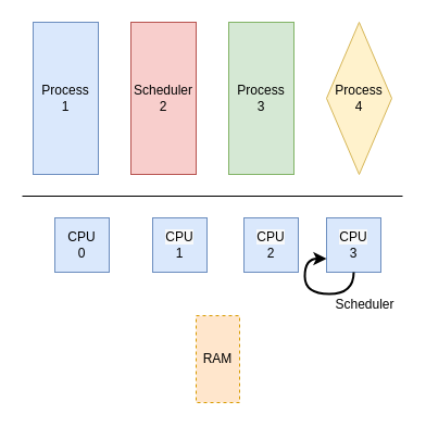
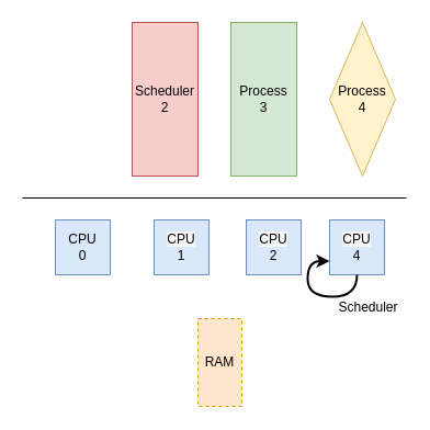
  <mxCell id="0" />
  <mxCell id="1" parent="0" />
- <mxCell id="2" value="Process&lt;br&gt;1" style="rounded=0;whiteSpace=wrap;html=1;fillColor=#dae8fc;strokeColor=#6c8ebf;" vertex="1" parent="1"><mxGeometry x="30" y="20" width="60" height="140" as="geometry" /></mxCell>
  <mxCell id="3" value="Scheduler&lt;br&gt;2" style="rounded=0;whiteSpace=wrap;html=1;fillColor=#f8cecc;strokeColor=#b85450;" vertex="1" parent="1"><mxGeometry x="120" y="20" width="60" height="140" as="geometry" /></mxCell>
  <mxCell id="4" value="Process&lt;br&gt;3" style="rounded=0;whiteSpace=wrap;html=1;fillColor=#d5e8d4;strokeColor=#82b366;" vertex="1" parent="1"><mxGeometry x="210" y="20" width="60" height="140" as="geometry" /></mxCell>
  <mxCell id="5" value="Process&lt;br&gt;4" style="rhombus;whiteSpace=wrap;html=1;fillColor=#fff2cc;strokeColor=#d6b656;" vertex="1" parent="1"><mxGeometry x="300" y="20" width="60" height="140" as="geometry" /></mxCell>
  <mxCell id="6" value="" style="endArrow=none;html=1;" edge="1" parent="1"><mxGeometry width="50" height="50" relative="1" as="geometry"><mxPoint x="20" y="180" as="sourcePoint" /><mxPoint x="370" y="180" as="targetPoint" /></mxGeometry></mxCell>
  <mxCell id="7" value="CPU&lt;br&gt;0" style="rounded=0;whiteSpace=wrap;html=1;fillColor=#dae8fc;strokeColor=#6c8ebf;" vertex="1" parent="1"><mxGeometry x="50" y="200" width="50" height="50" as="geometry" /></mxCell>
  <mxCell id="8" value="&lt;span style=&quot;color: rgb(0 , 0 , 0) ; font-family: &amp;#34;helvetica&amp;#34; ; font-size: 12px ; font-style: normal ; font-weight: 400 ; letter-spacing: normal ; text-align: center ; text-indent: 0px ; text-transform: none ; word-spacing: 0px ; background-color: rgb(248 , 249 , 250) ; display: inline ; float: none&quot;&gt;CPU&lt;/span&gt;&lt;br style=&quot;color: rgb(0 , 0 , 0) ; font-family: &amp;#34;helvetica&amp;#34; ; font-size: 12px ; font-style: normal ; font-weight: 400 ; letter-spacing: normal ; text-align: center ; text-indent: 0px ; text-transform: none ; word-spacing: 0px ; background-color: rgb(248 , 249 , 250)&quot;&gt;&lt;font face=&quot;helvetica&quot;&gt;1&lt;/font&gt;" style="rounded=0;whiteSpace=wrap;html=1;fillColor=#dae8fc;strokeColor=#6c8ebf;" vertex="1" parent="1"><mxGeometry x="140" y="200" width="50" height="50" as="geometry" /></mxCell>
  <mxCell id="9" value="&lt;span style=&quot;color: rgb(0 , 0 , 0) ; font-family: &amp;#34;helvetica&amp;#34; ; font-size: 12px ; font-style: normal ; font-weight: 400 ; letter-spacing: normal ; text-align: center ; text-indent: 0px ; text-transform: none ; word-spacing: 0px ; background-color: rgb(248 , 249 , 250) ; display: inline ; float: none&quot;&gt;CPU&lt;/span&gt;&lt;br style=&quot;color: rgb(0 , 0 , 0) ; font-family: &amp;#34;helvetica&amp;#34; ; font-size: 12px ; font-style: normal ; font-weight: 400 ; letter-spacing: normal ; text-align: center ; text-indent: 0px ; text-transform: none ; word-spacing: 0px ; background-color: rgb(248 , 249 , 250)&quot;&gt;&lt;font face=&quot;helvetica&quot;&gt;2&lt;/font&gt;" style="rounded=0;whiteSpace=wrap;html=1;fillColor=#dae8fc;strokeColor=#6c8ebf;" vertex="1" parent="1"><mxGeometry x="224" y="200" width="50" height="50" as="geometry" /></mxCell>
- <mxCell id="10" value="&lt;span style=&quot;color: rgb(0 , 0 , 0) ; font-family: &amp;#34;helvetica&amp;#34; ; font-size: 12px ; font-style: normal ; font-weight: 400 ; letter-spacing: normal ; text-align: center ; text-indent: 0px ; text-transform: none ; word-spacing: 0px ; background-color: rgb(248 , 249 , 250) ; display: inline ; float: none&quot;&gt;CPU&lt;/span&gt;&lt;br style=&quot;color: rgb(0 , 0 , 0) ; font-family: &amp;#34;helvetica&amp;#34; ; font-size: 12px ; font-style: normal ; font-weight: 400 ; letter-spacing: normal ; text-align: center ; text-indent: 0px ; text-transform: none ; word-spacing: 0px ; background-color: rgb(248 , 249 , 250)&quot;&gt;&lt;font face=&quot;helvetica&quot;&gt;3&lt;/font&gt;" style="rounded=0;whiteSpace=wrap;html=1;fillColor=#dae8fc;strokeColor=#6c8ebf;" vertex="1" parent="1"><mxGeometry x="300" y="200" width="50" height="50" as="geometry" /></mxCell>
+ <mxCell id="10" value="&lt;span style=&quot;color: rgb(0 , 0 , 0) ; font-family: &amp;#34;helvetica&amp;#34; ; font-size: 12px ; font-style: normal ; font-weight: 400 ; letter-spacing: normal ; text-align: center ; text-indent: 0px ; text-transform: none ; word-spacing: 0px ; background-color: rgb(248 , 249 , 250) ; display: inline ; float: none&quot;&gt;CPU&lt;/span&gt;&lt;br style=&quot;color: rgb(0 , 0 , 0) ; font-family: &amp;#34;helvetica&amp;#34; ; font-size: 12px ; font-style: normal ; font-weight: 400 ; letter-spacing: normal ; text-align: center ; text-indent: 0px ; text-transform: none ; word-spacing: 0px ; background-color: rgb(248 , 249 , 250)&quot;&gt;&lt;font face=&quot;helvetica&quot;&gt;4&lt;/font&gt;" style="rounded=0;whiteSpace=wrap;html=1;fillColor=#dae8fc;strokeColor=#6c8ebf;" vertex="1" parent="1"><mxGeometry x="300" y="200" width="50" height="50" as="geometry" /></mxCell>
  <mxCell id="11" value="RAM" style="rounded=0;whiteSpace=wrap;html=1;fillColor=#ffe6cc;strokeColor=#d79b00;dashed=1;" vertex="1" parent="1"><mxGeometry x="180" y="290" width="40" height="80" as="geometry" /></mxCell>
  <mxCell id="12" style="edgeStyle=orthogonalEdgeStyle;rounded=0;orthogonalLoop=1;jettySize=auto;html=1;entryX=0;entryY=0.75;entryDx=0;entryDy=0;curved=1;exitX=0.5;exitY=1;exitDx=0;exitDy=0;strokeWidth=2;" edge="1" parent="1" source="10" target="10"><mxGeometry relative="1" as="geometry"><Array as="points"><mxPoint x="325" y="270" /><mxPoint x="280" y="270" /><mxPoint x="280" y="238" /></Array></mxGeometry></mxCell>
  <mxCell id="13" value="Scheduler" style="text;html=1;align=center;verticalAlign=middle;resizable=0;points=[];autosize=1;" vertex="1" parent="1"><mxGeometry x="300" y="270" width="70" height="20" as="geometry" /></mxCell>
